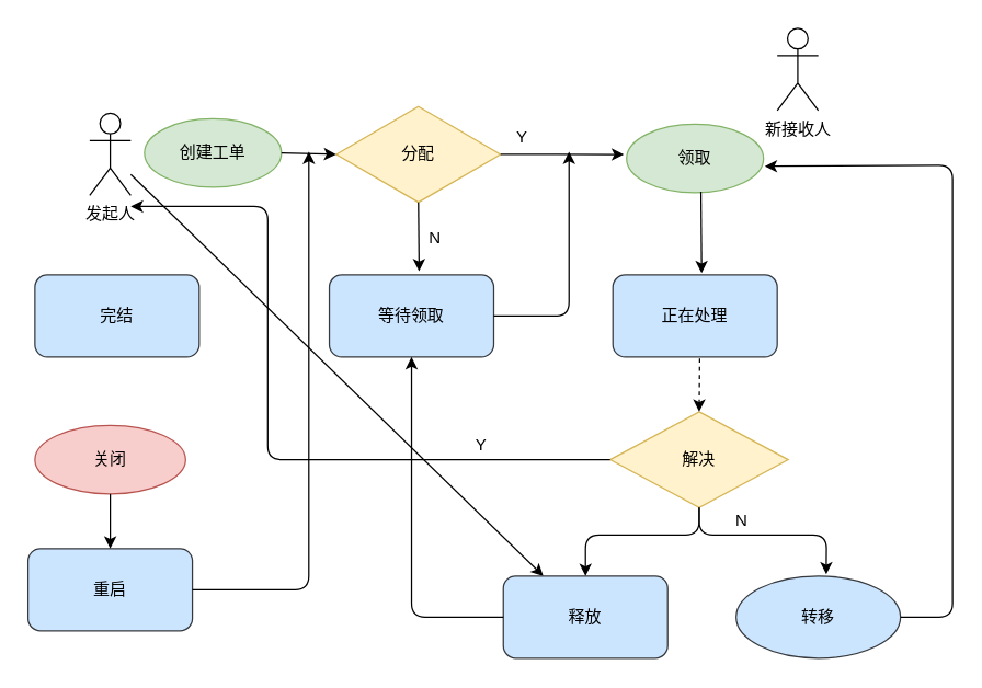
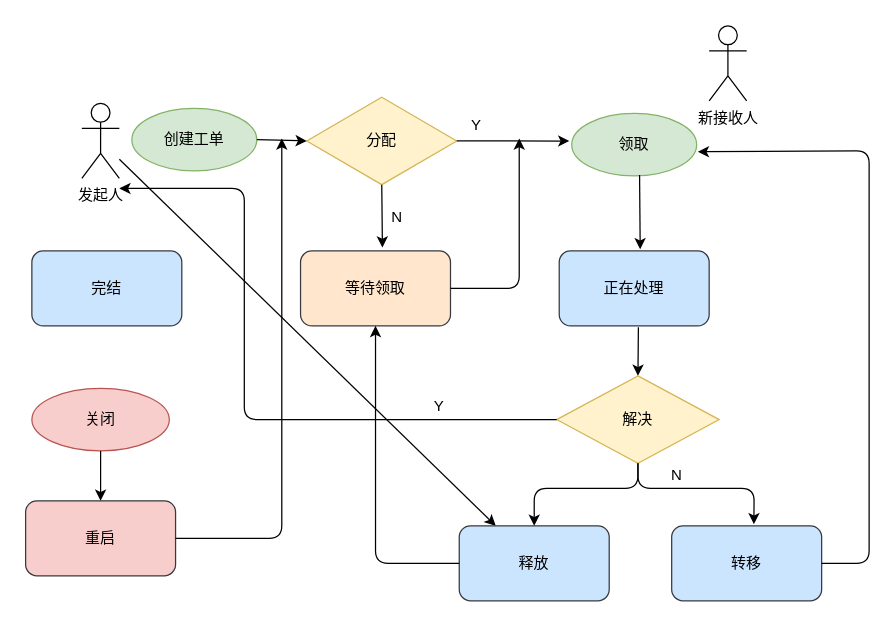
  <mxCell id="0" />
  <mxCell id="1" parent="0" />
  <mxCell id="2" value="发起人" style="shape=umlActor;verticalLabelPosition=bottom;labelBackgroundColor=#ffffff;verticalAlign=top;html=1;" vertex="1" parent="1"><mxGeometry x="65" y="82" width="30" height="60" as="geometry" /></mxCell>
  <mxCell id="3" value="创建工单" style="ellipse;whiteSpace=wrap;html=1;fillColor=#d5e8d4;strokeColor=#82b366;" vertex="1" parent="1"><mxGeometry x="105" y="86" width="100" height="50" as="geometry" /></mxCell>
  <mxCell id="4" value="分配" style="rhombus;whiteSpace=wrap;html=1;fillColor=#fff2cc;strokeColor=#d6b656;" vertex="1" parent="1"><mxGeometry x="245" y="77" width="120" height="70" as="geometry" /></mxCell>
  <mxCell id="5" value="领取" style="ellipse;whiteSpace=wrap;html=1;fillColor=#d5e8d4;strokeColor=#82b366;" vertex="1" parent="1"><mxGeometry x="457" y="90" width="100" height="50" as="geometry" /></mxCell>
  <mxCell id="6" value="新接收人" style="shape=umlActor;verticalLabelPosition=bottom;labelBackgroundColor=#ffffff;verticalAlign=top;html=1;" vertex="1" parent="1"><mxGeometry x="567" y="20" width="30" height="60" as="geometry" /></mxCell>
  <mxCell id="7" value="正在处理" style="rounded=1;whiteSpace=wrap;html=1;fillColor=#cce5ff;strokeColor=#36393d;" vertex="1" parent="1"><mxGeometry x="447" y="200" width="120" height="60" as="geometry" /></mxCell>
  <mxCell id="8" value="解决" style="rhombus;whiteSpace=wrap;html=1;fillColor=#fff2cc;strokeColor=#d6b656;" vertex="1" parent="1"><mxGeometry x="445" y="300" width="130" height="70" as="geometry" /></mxCell>
  <mxCell id="9" value="" style="endArrow=classic;html=1;entryX=0;entryY=0.5;entryDx=0;entryDy=0;exitX=1;exitY=0.5;exitDx=0;exitDy=0;" edge="1" parent="1" source="3" target="4"><mxGeometry width="50" height="50" relative="1" as="geometry"><mxPoint x="195" y="150" as="sourcePoint" /><mxPoint x="245" y="100" as="targetPoint" /></mxGeometry></mxCell>
  <mxCell id="10" value="" style="endArrow=classic;html=1;entryX=-0.019;entryY=0.442;entryDx=0;entryDy=0;entryPerimeter=0;exitX=1;exitY=0.5;exitDx=0;exitDy=0;" edge="1" parent="1" source="4" target="5"><mxGeometry width="50" height="50" relative="1" as="geometry"><mxPoint x="345" y="140" as="sourcePoint" /><mxPoint x="395" y="90" as="targetPoint" /></mxGeometry></mxCell>
  <mxCell id="11" value="" style="endArrow=classic;html=1;exitX=0.543;exitY=0.985;exitDx=0;exitDy=0;exitPerimeter=0;entryX=0.54;entryY=-0.021;entryDx=0;entryDy=0;entryPerimeter=0;" edge="1" parent="1" source="5" target="7"><mxGeometry width="50" height="50" relative="1" as="geometry"><mxPoint x="445" y="190" as="sourcePoint" /><mxPoint x="495" y="140" as="targetPoint" /></mxGeometry></mxCell>
- <mxCell id="12" value="" style="endArrow=classic;html=1;entryX=0.5;entryY=0;entryDx=0;entryDy=0;exitX=0.528;exitY=1.019;exitDx=0;exitDy=0;exitPerimeter=0;dashed=1;" edge="1" parent="1" source="7" target="8"><mxGeometry width="50" height="50" relative="1" as="geometry"><mxPoint x="445" y="310" as="sourcePoint" /><mxPoint x="495" y="260" as="targetPoint" /></mxGeometry></mxCell>
+ <mxCell id="12" value="" style="endArrow=classic;html=1;entryX=0.5;entryY=0;entryDx=0;entryDy=0;exitX=0.528;exitY=1.019;exitDx=0;exitDy=0;exitPerimeter=0;" edge="1" parent="1" source="7" target="8"><mxGeometry width="50" height="50" relative="1" as="geometry"><mxPoint x="445" y="310" as="sourcePoint" /><mxPoint x="495" y="260" as="targetPoint" /></mxGeometry></mxCell>
  <mxCell id="13" value="完结" style="rounded=1;whiteSpace=wrap;html=1;fillColor=#cce5ff;strokeColor=#36393d;" vertex="1" parent="1"><mxGeometry x="25" y="200" width="120" height="60" as="geometry" /></mxCell>
  <mxCell id="14" value="" style="endArrow=classic;html=1;exitX=0;exitY=0.5;exitDx=0;exitDy=0;" edge="1" parent="1" source="8"><mxGeometry width="50" height="50" relative="1" as="geometry"><mxPoint x="325" y="440" as="sourcePoint" /><mxPoint x="95" y="150" as="targetPoint" /><Array as="points"><mxPoint x="195" y="335" /><mxPoint x="195" y="150" /></Array></mxGeometry></mxCell>
  <mxCell id="15" value="" style="endArrow=classic;html=1;" edge="1" parent="1" source="2" target="23"><mxGeometry width="50" height="50" relative="1" as="geometry"><mxPoint x="55" y="200" as="sourcePoint" /><mxPoint x="105" y="150" as="targetPoint" /></mxGeometry></mxCell>
  <mxCell id="16" value="Y" style="text;html=1;resizable=0;points=[];autosize=1;align=left;verticalAlign=top;spacingTop=-4;" vertex="1" parent="1"><mxGeometry x="345" y="315" width="30" height="20" as="geometry" /></mxCell>
- <mxCell id="17" value="转移" style="ellipse;whiteSpace=wrap;html=1;fillColor=#cce5ff;strokeColor=#36393d;" vertex="1" parent="1"><mxGeometry x="537" y="420" width="120" height="60" as="geometry" /></mxCell>
+ <mxCell id="17" value="转移" style="rounded=1;whiteSpace=wrap;html=1;fillColor=#cce5ff;strokeColor=#36393d;" vertex="1" parent="1"><mxGeometry x="537" y="420" width="120" height="60" as="geometry" /></mxCell>
  <mxCell id="18" value="" style="endArrow=classic;html=1;exitX=1;exitY=0.5;exitDx=0;exitDy=0;entryX=1.009;entryY=0.613;entryDx=0;entryDy=0;entryPerimeter=0;" edge="1" parent="1" source="17" target="5"><mxGeometry width="50" height="50" relative="1" as="geometry"><mxPoint x="565" y="460" as="sourcePoint" /><mxPoint x="516" y="115" as="targetPoint" /><Array as="points"><mxPoint x="695" y="450" /><mxPoint x="695" y="120" /></Array></mxGeometry></mxCell>
  <mxCell id="19" value="Y" style="text;html=1;resizable=0;points=[];autosize=1;align=left;verticalAlign=top;spacingTop=-4;" vertex="1" parent="1"><mxGeometry x="375" y="90" width="30" height="20" as="geometry" /></mxCell>
- <mxCell id="20" value="等待领取" style="rounded=1;whiteSpace=wrap;html=1;fillColor=#cce5ff;strokeColor=#36393d;" vertex="1" parent="1"><mxGeometry x="240" y="200" width="120" height="60" as="geometry" /></mxCell>
+ <mxCell id="20" value="等待领取" style="rounded=1;whiteSpace=wrap;html=1;fillColor=#ffe6cc;strokeColor=#36393d;" vertex="1" parent="1"><mxGeometry x="240" y="200" width="120" height="60" as="geometry" /></mxCell>
  <mxCell id="21" value="" style="endArrow=classic;html=1;exitX=0.5;exitY=1;exitDx=0;exitDy=0;entryX=0.546;entryY=-0.044;entryDx=0;entryDy=0;entryPerimeter=0;" edge="1" parent="1" source="4" target="20"><mxGeometry width="50" height="50" relative="1" as="geometry"><mxPoint x="285" y="210" as="sourcePoint" /><mxPoint x="335" y="160" as="targetPoint" /></mxGeometry></mxCell>
  <mxCell id="22" value="N" style="text;html=1;resizable=0;points=[];autosize=1;align=left;verticalAlign=top;spacingTop=-4;" vertex="1" parent="1"><mxGeometry x="311" y="163" width="30" height="20" as="geometry" /></mxCell>
  <mxCell id="23" value="释放" style="rounded=1;whiteSpace=wrap;html=1;fillColor=#cce5ff;strokeColor=#36393d;" vertex="1" parent="1"><mxGeometry x="367" y="420" width="120" height="60" as="geometry" /></mxCell>
  <mxCell id="24" value="" style="endArrow=classic;html=1;entryX=0.548;entryY=-0.021;entryDx=0;entryDy=0;entryPerimeter=0;exitX=0.5;exitY=1;exitDx=0;exitDy=0;" edge="1" parent="1" source="8" target="17"><mxGeometry width="50" height="50" relative="1" as="geometry"><mxPoint x="465" y="369" as="sourcePoint" /><mxPoint x="485" y="370" as="targetPoint" /><Array as="points"><mxPoint x="510" y="390" /><mxPoint x="603" y="390" /></Array></mxGeometry></mxCell>
  <mxCell id="25" value="" style="endArrow=classic;html=1;exitX=0.5;exitY=1;exitDx=0;exitDy=0;entryX=0.5;entryY=0;entryDx=0;entryDy=0;" edge="1" parent="1" source="8" target="23"><mxGeometry width="50" height="50" relative="1" as="geometry"><mxPoint x="365" y="440" as="sourcePoint" /><mxPoint x="415" y="390" as="targetPoint" /><Array as="points"><mxPoint x="510" y="390" /><mxPoint x="427" y="390" /></Array></mxGeometry></mxCell>
  <mxCell id="26" value="N" style="text;html=1;resizable=0;points=[];autosize=1;align=left;verticalAlign=top;spacingTop=-4;" vertex="1" parent="1"><mxGeometry x="535" y="370" width="30" height="20" as="geometry" /></mxCell>
  <mxCell id="27" value="" style="endArrow=classic;html=1;exitX=0;exitY=0.5;exitDx=0;exitDy=0;entryX=0.5;entryY=1;entryDx=0;entryDy=0;" edge="1" parent="1" source="23" target="20"><mxGeometry width="50" height="50" relative="1" as="geometry"><mxPoint x="235" y="470" as="sourcePoint" /><mxPoint x="285" y="420" as="targetPoint" /><Array as="points"><mxPoint x="300" y="450" /></Array></mxGeometry></mxCell>
  <mxCell id="28" value="" style="endArrow=classic;html=1;exitX=1;exitY=0.5;exitDx=0;exitDy=0;" edge="1" parent="1" source="20"><mxGeometry width="50" height="50" relative="1" as="geometry"><mxPoint x="345" y="260" as="sourcePoint" /><mxPoint x="415" y="110" as="targetPoint" /><Array as="points"><mxPoint x="415" y="230" /></Array></mxGeometry></mxCell>
  <mxCell id="29" value="关闭" style="ellipse;whiteSpace=wrap;html=1;fillColor=#f8cecc;strokeColor=#b85450;" vertex="1" parent="1"><mxGeometry x="25" y="310" width="110" height="50" as="geometry" /></mxCell>
- <mxCell id="30" value="重启" style="rounded=1;whiteSpace=wrap;html=1;fillColor=#cce5ff;strokeColor=#36393d;" vertex="1" parent="1"><mxGeometry x="20" y="400" width="120" height="60" as="geometry" /></mxCell>
+ <mxCell id="30" value="重启" style="rounded=1;whiteSpace=wrap;html=1;fillColor=#f8cecc;strokeColor=#36393d;" vertex="1" parent="1"><mxGeometry x="20" y="400" width="120" height="60" as="geometry" /></mxCell>
  <mxCell id="31" value="" style="endArrow=classic;html=1;exitX=0.5;exitY=1;exitDx=0;exitDy=0;entryX=0.5;entryY=0;entryDx=0;entryDy=0;" edge="1" parent="1" source="29" target="30"><mxGeometry width="50" height="50" relative="1" as="geometry"><mxPoint x="75" y="400" as="sourcePoint" /><mxPoint x="125" y="350" as="targetPoint" /></mxGeometry></mxCell>
  <mxCell id="32" value="" style="endArrow=classic;html=1;exitX=1;exitY=0.5;exitDx=0;exitDy=0;" edge="1" parent="1" source="30"><mxGeometry width="50" height="50" relative="1" as="geometry"><mxPoint x="175" y="460" as="sourcePoint" /><mxPoint x="225" y="110" as="targetPoint" /><Array as="points"><mxPoint x="225" y="430" /></Array></mxGeometry></mxCell>
